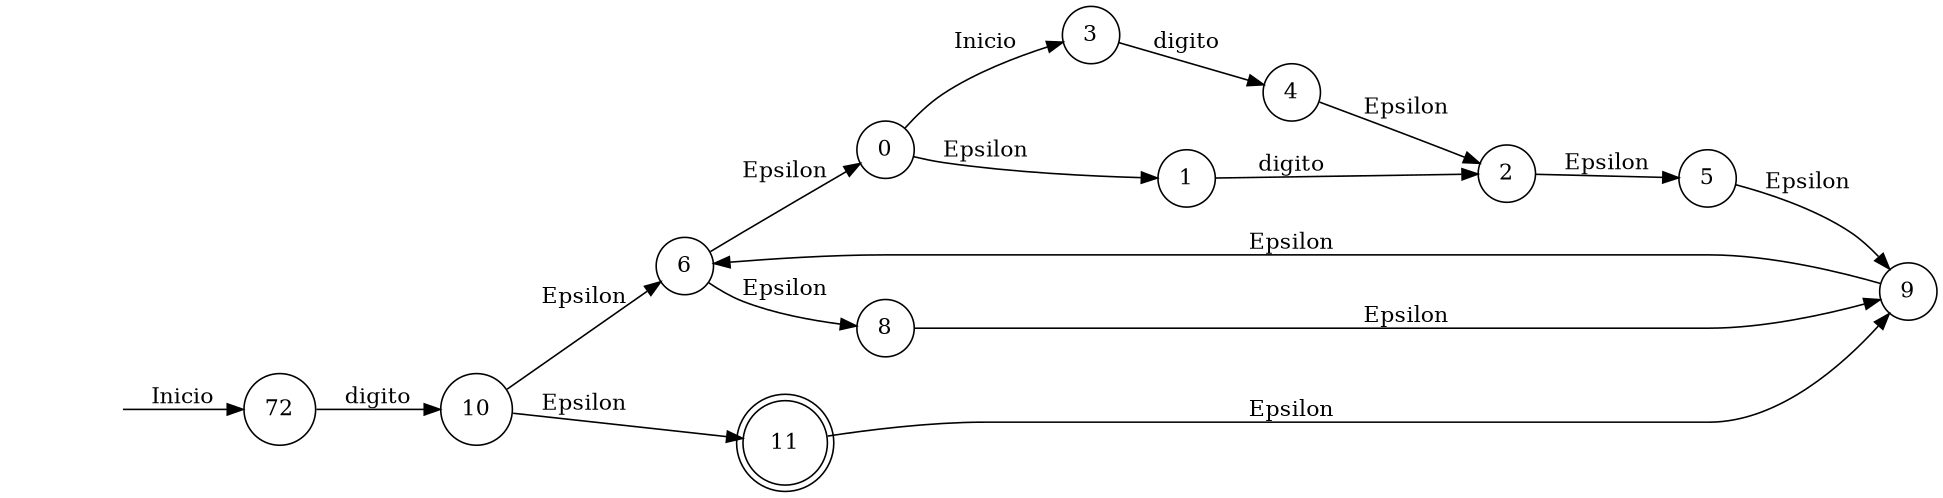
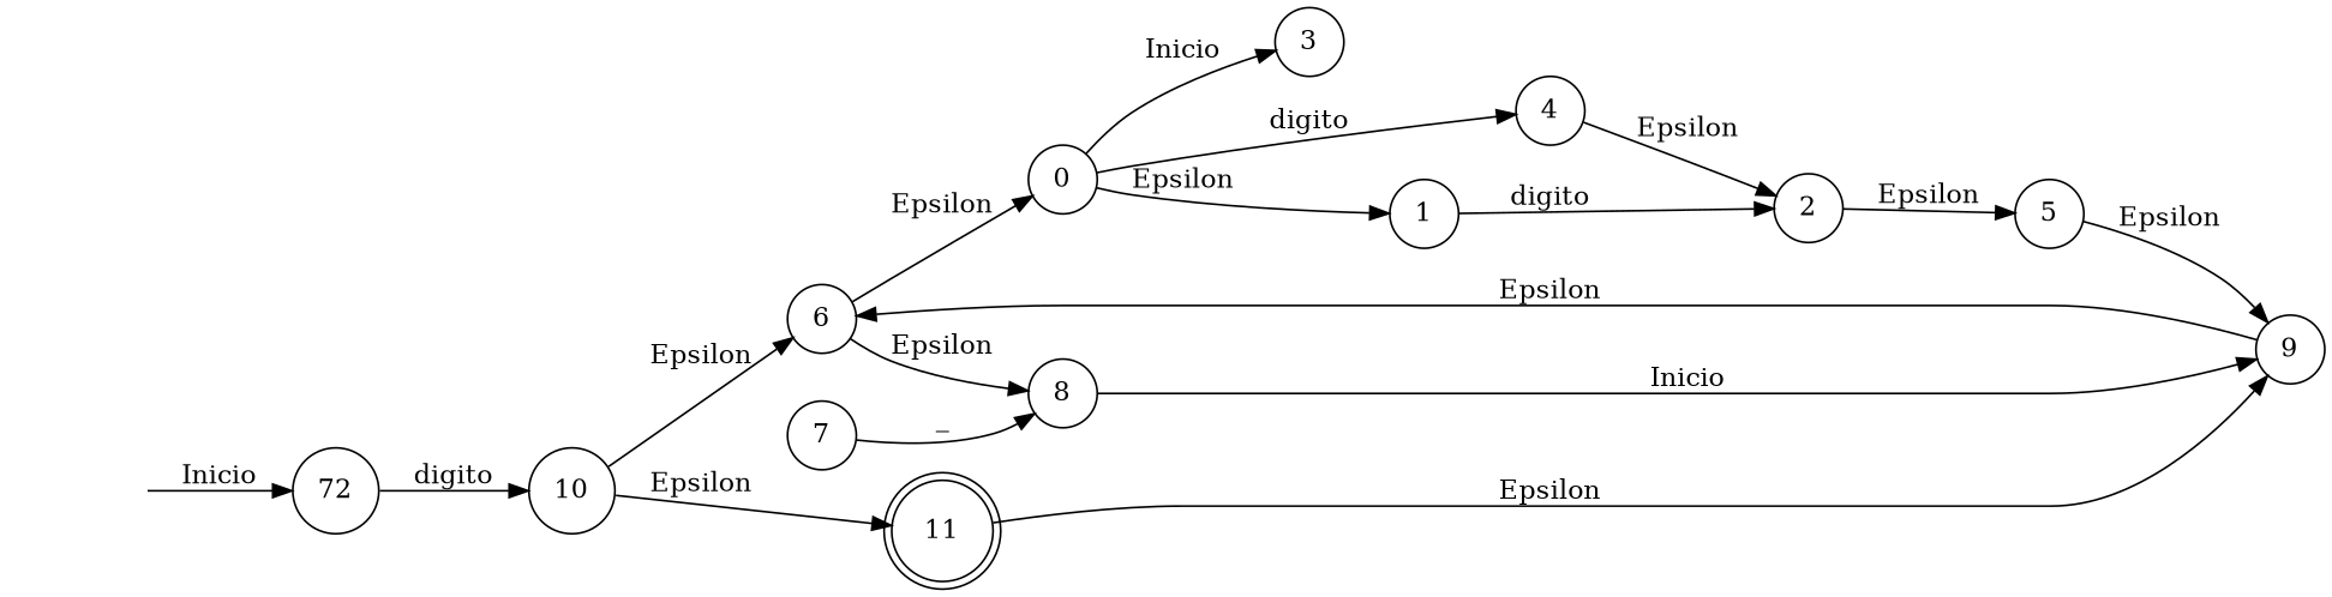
  digraph {
    rankdir=LR
    node [shape=circle]
    Inicio [style=invis shape=""]
    n2 [label=72]
    10
    0
    1
    3
    2
    4
    5
    9
    6
    8
+   7
    11 [shape=doublecircle]
    Inicio -> n2 [label=Inicio]
    n2 -> 10 [label=digito]
    10 -> 6 [label=Epsilon]
    10 -> 11 [label=Epsilon]
    0 -> 1 [label=Epsilon]
    0 -> 3 [label=Inicio]
    1 -> 2 [label=digito]
-   3 -> 4 [label=digito]
+   0 -> 4 [label=digito]
    2 -> 5 [label=Epsilon]
    4 -> 2 [label=Epsilon]
    5 -> 9 [label=Epsilon]
    9 -> 6 [label=Epsilon]
    6 -> 0 [label=Epsilon]
    6 -> 8 [label=Epsilon]
-   8 -> 9 [label=Epsilon]
+   8 -> 9 [label=Inicio]
+   7 -> 8 [label=_]
    11 -> 9 [label=Epsilon]
  }
